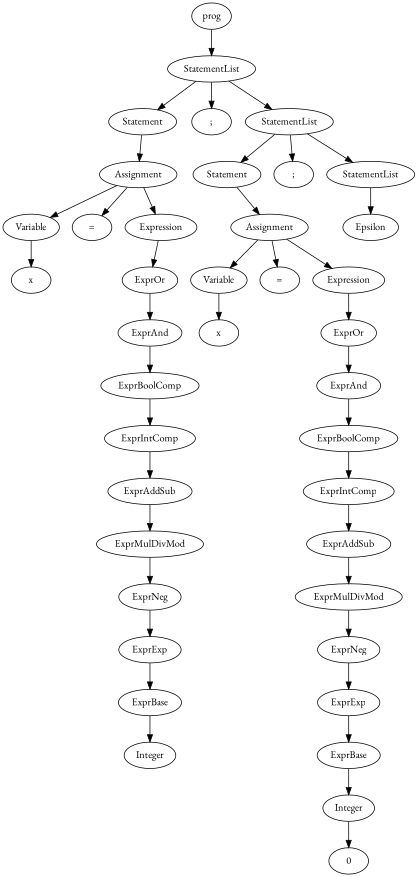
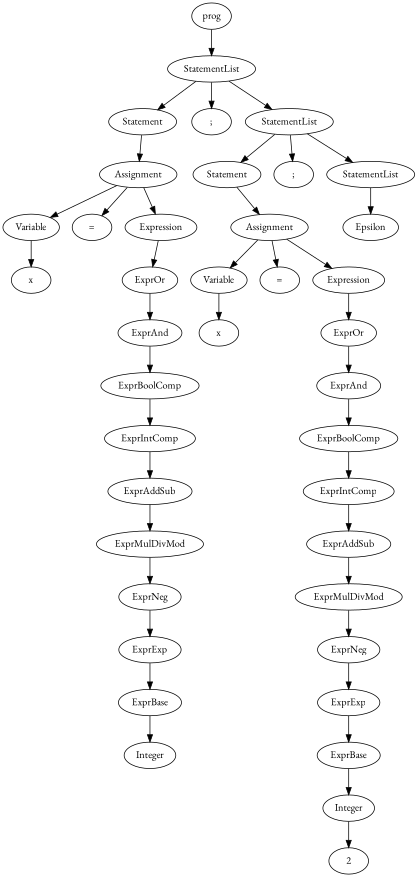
  digraph {
    fontname="EB Garamond"
    node [fontname="EB Garamond"]
    edge [fontname="EB Garamond"]
    n1 [label=prog]
    n2 [label=StatementList]
    n3 [label=Statement]
    n4 [label=";"]
    n5 [label=StatementList]
    n6 [label=Assignment]
    n7 [label=Statement]
    n8 [label=";"]
    n9 [label=StatementList]
    n10 [label=Variable]
    n11 [label="="]
    n12 [label=Expression]
    n13 [label=x]
    n14 [label=ExprOr]
    n15 [label=ExprAnd]
    n16 [label=ExprBoolComp]
    n17 [label=ExprIntComp]
    n18 [label=ExprAddSub]
    n19 [label=ExprMulDivMod]
    n20 [label=ExprNeg]
    n21 [label=ExprExp]
    n22 [label=ExprBase]
    n23 [label=Integer]
    n24 [label=Assignment]
    n25 [label=Epsilon]
    n26 [label=Variable]
    n27 [label="="]
    n28 [label=Expression]
    n29 [label=x]
    n30 [label=ExprOr]
    n31 [label=ExprAnd]
    n32 [label=ExprBoolComp]
    n33 [label=ExprIntComp]
    n34 [label=ExprAddSub]
    n35 [label=ExprMulDivMod]
    n36 [label=ExprNeg]
    n37 [label=ExprExp]
    n38 [label=ExprBase]
    n39 [label=Integer]
-   n40 [label=0]
+   n40 [label=2]
    n1 -> n2
    n2 -> n3
    n2 -> n4
    n2 -> n5
    n3 -> n6
    n5 -> n7
    n5 -> n8
    n5 -> n9
    n6 -> n10
    n6 -> n11
    n6 -> n12
    n7 -> n24
    n9 -> n25
    n10 -> n13
    n12 -> n14
    n14 -> n15
    n15 -> n16
    n16 -> n17
    n17 -> n18
    n18 -> n19
    n19 -> n20
    n20 -> n21
    n21 -> n22
    n22 -> n23
    n24 -> n26
    n24 -> n27
    n24 -> n28
    n26 -> n29
    n28 -> n30
    n30 -> n31
    n31 -> n32
    n32 -> n33
    n33 -> n34
    n34 -> n35
    n35 -> n36
    n36 -> n37
    n37 -> n38
    n38 -> n39
    n39 -> n40
  }
